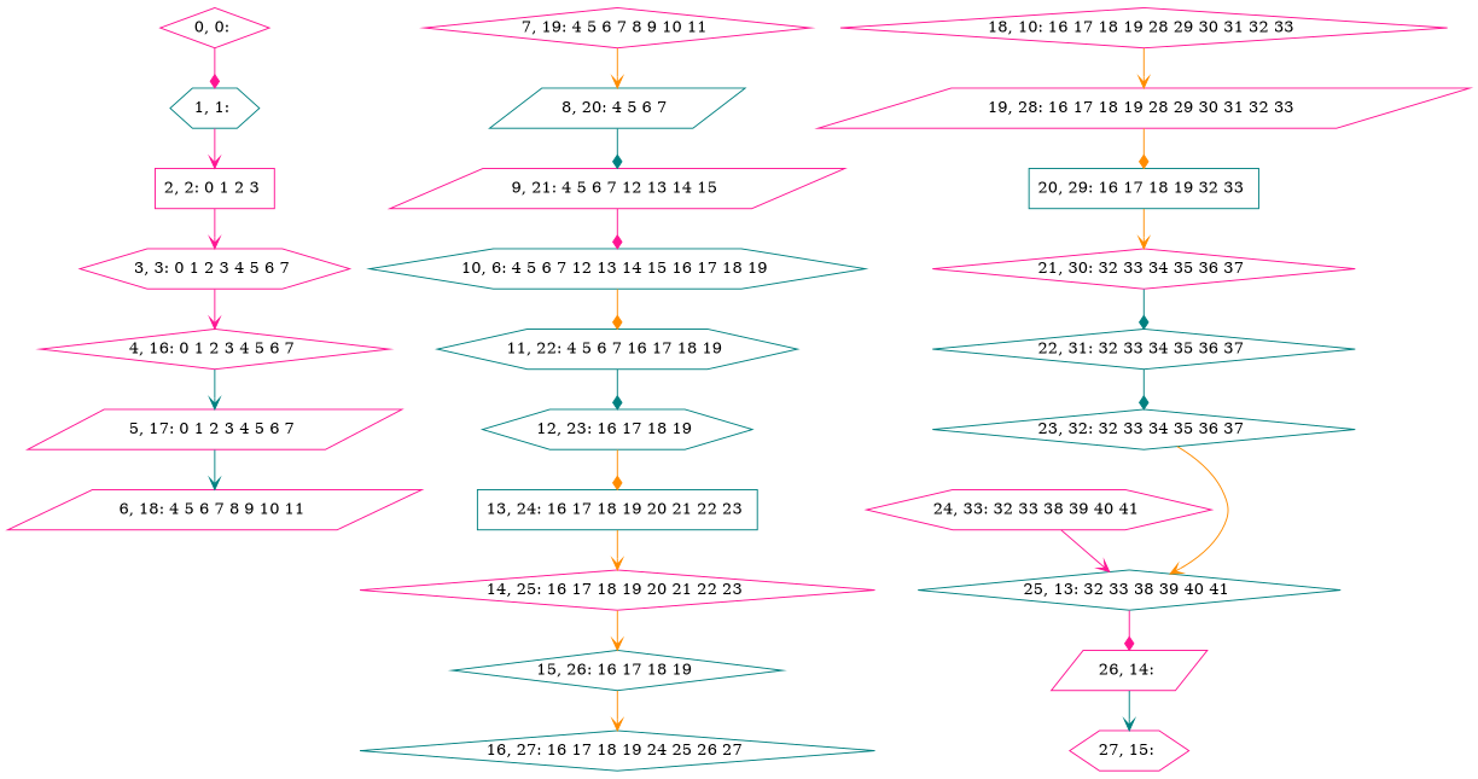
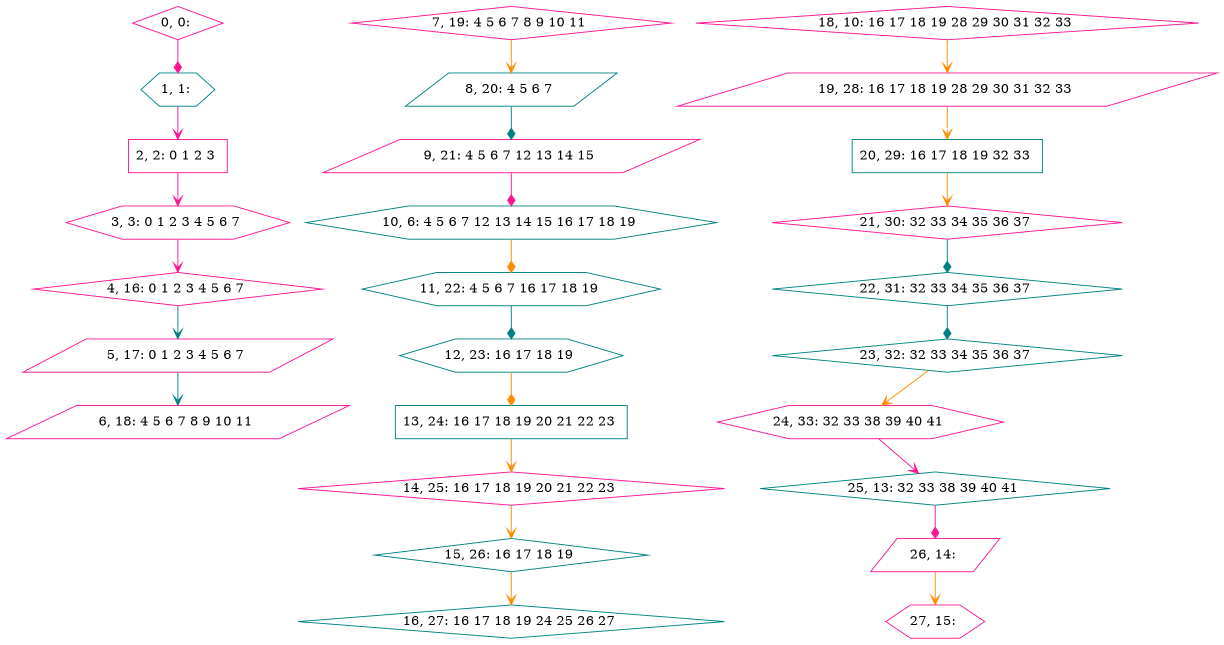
  digraph {
    node [color=deeppink shape=diamond]
    edge [arrowhead=vee color=darkorange]
    n1 [label="0, 0: "]
    n2 [color=teal label="1, 1: " shape=hexagon]
    n3 [label="2, 2: 0 1 2 3 " shape=box]
    n4 [label="3, 3: 0 1 2 3 4 5 6 7 " shape=hexagon]
    n5 [label="4, 16: 0 1 2 3 4 5 6 7 "]
    n6 [label="5, 17: 0 1 2 3 4 5 6 7 " shape=parallelogram]
    n7 [label="6, 18: 4 5 6 7 8 9 10 11 " shape=parallelogram]
    n8 [label="7, 19: 4 5 6 7 8 9 10 11 "]
    n9 [color=teal label="8, 20: 4 5 6 7 " shape=parallelogram]
    n10 [label="9, 21: 4 5 6 7 12 13 14 15 " shape=parallelogram]
    n11 [color=teal label="10, 6: 4 5 6 7 12 13 14 15 16 17 18 19 " shape=hexagon]
    n12 [color=teal label="11, 22: 4 5 6 7 16 17 18 19 " shape=hexagon]
    n13 [color=teal label="12, 23: 16 17 18 19 " shape=hexagon]
    n14 [color=teal label="13, 24: 16 17 18 19 20 21 22 23 " shape=box]
    n15 [label="14, 25: 16 17 18 19 20 21 22 23 "]
    n16 [color=teal label="15, 26: 16 17 18 19 "]
    n17 [color=teal label="16, 27: 16 17 18 19 24 25 26 27 "]
    n18 [label="18, 10: 16 17 18 19 28 29 30 31 32 33 "]
    n19 [label="19, 28: 16 17 18 19 28 29 30 31 32 33 " shape=parallelogram]
    n20 [color=teal label="20, 29: 16 17 18 19 32 33 " shape=box]
    n21 [label="21, 30: 32 33 34 35 36 37 "]
    n22 [color=teal label="22, 31: 32 33 34 35 36 37 "]
    n23 [color=teal label="23, 32: 32 33 34 35 36 37 "]
    n24 [label="24, 33: 32 33 38 39 40 41 " shape=hexagon]
    n25 [color=teal label="25, 13: 32 33 38 39 40 41 "]
    n26 [label="26, 14: " shape=parallelogram]
    n27 [label="27, 15: " shape=hexagon]
    n1 -> n2 [arrowhead=diamond color=deeppink]
    n2 -> n3 [color=deeppink]
    n3 -> n4 [color=deeppink]
    n4 -> n5 [color=deeppink]
    n5 -> n6 [color=teal]
    n6 -> n7 [color=teal]
    n8 -> n9
    n9 -> n10 [arrowhead=diamond color=teal]
    n10 -> n11 [arrowhead=diamond color=deeppink]
    n11 -> n12 [arrowhead=diamond]
    n12 -> n13 [arrowhead=diamond color=teal]
    n13 -> n14 [arrowhead=diamond]
    n14 -> n15
    n15 -> n16
    n16 -> n17
    n18 -> n19
-   n19 -> n20 [arrowhead=diamond]
+   n19 -> n20
    n20 -> n21
    n21 -> n22 [arrowhead=diamond color=teal]
    n22 -> n23 [arrowhead=diamond color=teal]
-   n23 -> n25
+   n23 -> n24
    n24 -> n25 [color=deeppink]
    n25 -> n26 [arrowhead=diamond color=deeppink]
-   n26 -> n27 [color=teal]
+   n26 -> n27
  }
